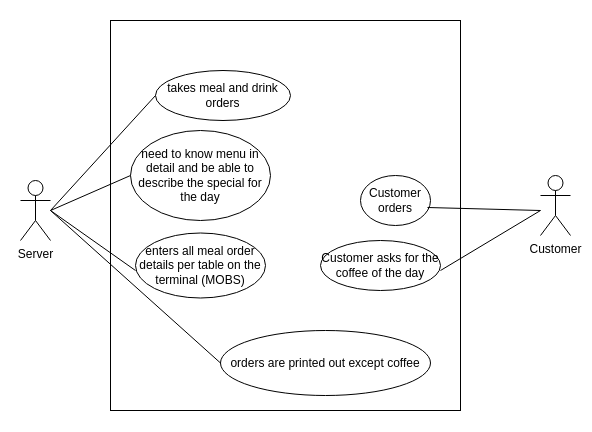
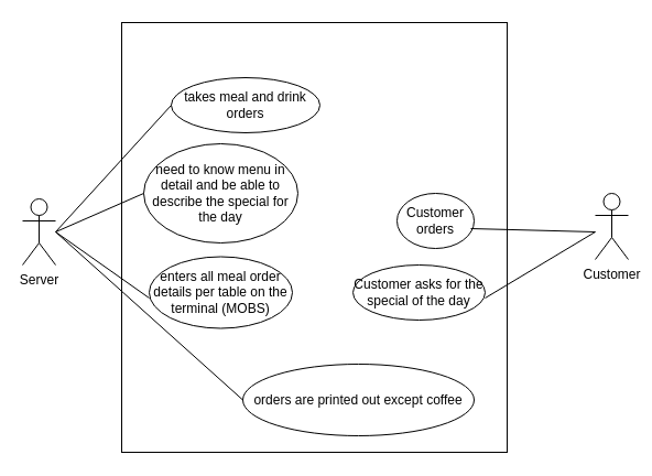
  <mxCell id="0" />
  <mxCell id="1" parent="0" />
  <mxCell id="2" value="" style="rounded=0;whiteSpace=wrap;html=1;" vertex="1" parent="1"><mxGeometry x="110" y="20" width="350" height="390" as="geometry" /></mxCell>
  <mxCell id="3" value="Server" style="shape=umlActor;verticalLabelPosition=bottom;verticalAlign=top;html=1;outlineConnect=0;" vertex="1" parent="1"><mxGeometry x="20" y="180" width="30" height="60" as="geometry" /></mxCell>
  <mxCell id="4" value="Customer" style="shape=umlActor;verticalLabelPosition=bottom;verticalAlign=top;html=1;outlineConnect=0;" vertex="1" parent="1"><mxGeometry x="540" y="175" width="30" height="60" as="geometry" /></mxCell>
  <mxCell id="5" value="Customer orders" style="ellipse;whiteSpace=wrap;html=1;" vertex="1" parent="1"><mxGeometry x="360" y="175" width="70" height="50" as="geometry" /></mxCell>
  <mxCell id="6" value="takes meal and drink orders" style="ellipse;whiteSpace=wrap;html=1;fillColor=default;" vertex="1" parent="1"><mxGeometry x="155" y="70" width="135" height="50" as="geometry" /></mxCell>
  <mxCell id="7" value="need to know menu in detail and be able to describe the special for the day" style="ellipse;whiteSpace=wrap;html=1;" vertex="1" parent="1"><mxGeometry x="130" y="130" width="140" height="90" as="geometry" /></mxCell>
- <mxCell id="8" value="Customer asks for the coffee of the day" style="ellipse;whiteSpace=wrap;html=1;" vertex="1" parent="1"><mxGeometry x="320" y="240" width="120" height="50" as="geometry" /></mxCell>
+ <mxCell id="8" value="Customer asks for the special of the day" style="ellipse;whiteSpace=wrap;html=1;" vertex="1" parent="1"><mxGeometry x="320" y="240" width="120" height="50" as="geometry" /></mxCell>
  <mxCell id="9" value="enters all meal order details per table on the terminal (MOBS)" style="ellipse;whiteSpace=wrap;html=1;" vertex="1" parent="1"><mxGeometry x="135" y="232.5" width="130" height="65" as="geometry" /></mxCell>
  <mxCell id="10" value="orders are printed out except coffee" style="ellipse;whiteSpace=wrap;html=1;" vertex="1" parent="1"><mxGeometry x="220" y="330" width="210" height="65" as="geometry" /></mxCell>
  <mxCell id="11" value="" style="endArrow=none;html=1;rounded=0;entryX=0;entryY=0.5;entryDx=0;entryDy=0;" edge="1" parent="1" target="6"><mxGeometry width="50" height="50" relative="1" as="geometry"><mxPoint x="50" y="210" as="sourcePoint" /><mxPoint x="100" y="160" as="targetPoint" /></mxGeometry></mxCell>
  <mxCell id="12" value="" style="endArrow=none;html=1;rounded=0;entryX=0;entryY=0.5;entryDx=0;entryDy=0;" edge="1" parent="1"><mxGeometry width="50" height="50" relative="1" as="geometry"><mxPoint x="50" y="210" as="sourcePoint" /><mxPoint x="130" y="175" as="targetPoint" /></mxGeometry></mxCell>
  <mxCell id="13" value="" style="endArrow=none;html=1;rounded=0;entryX=0;entryY=0.5;entryDx=0;entryDy=0;" edge="1" parent="1"><mxGeometry width="50" height="50" relative="1" as="geometry"><mxPoint x="50" y="210" as="sourcePoint" /><mxPoint x="135" y="270" as="targetPoint" /></mxGeometry></mxCell>
  <mxCell id="14" value="" style="endArrow=none;html=1;rounded=0;entryX=0;entryY=0.5;entryDx=0;entryDy=0;" edge="1" parent="1" target="10"><mxGeometry width="50" height="50" relative="1" as="geometry"><mxPoint x="50" y="210" as="sourcePoint" /><mxPoint x="220" y="350" as="targetPoint" /></mxGeometry></mxCell>
  <mxCell id="15" value="" style="endArrow=none;html=1;rounded=0;exitX=0.957;exitY=0.64;exitDx=0;exitDy=0;exitPerimeter=0;" edge="1" parent="1" source="5"><mxGeometry width="50" height="50" relative="1" as="geometry"><mxPoint x="490" y="260" as="sourcePoint" /><mxPoint x="540" y="210" as="targetPoint" /></mxGeometry></mxCell>
  <mxCell id="16" value="" style="endArrow=none;html=1;rounded=0;exitX=0.957;exitY=0.64;exitDx=0;exitDy=0;exitPerimeter=0;" edge="1" parent="1"><mxGeometry width="50" height="50" relative="1" as="geometry"><mxPoint x="440" y="270" as="sourcePoint" /><mxPoint x="540" y="210" as="targetPoint" /></mxGeometry></mxCell>
